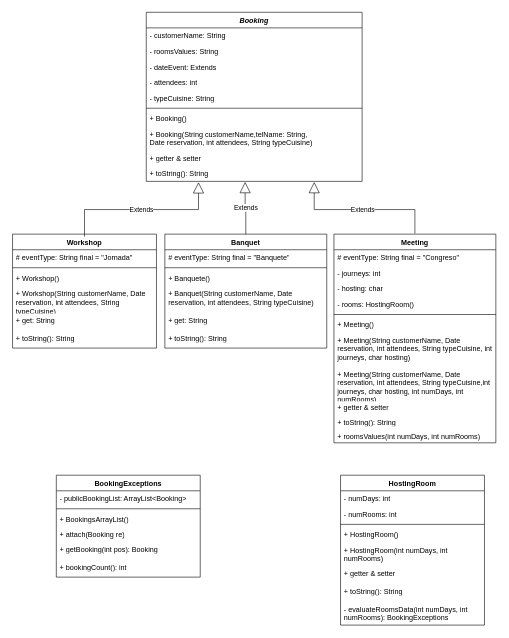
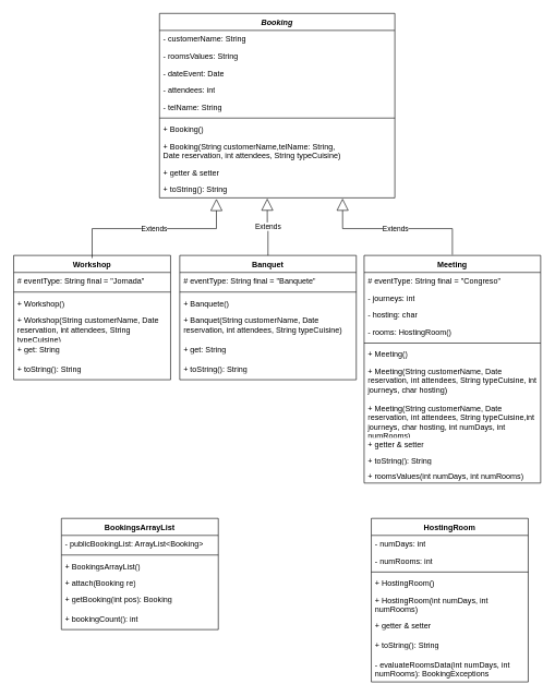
  <mxCell id="0" />
  <mxCell id="1" parent="0" />
  <mxCell id="2" value="&lt;i&gt;Booking&lt;/i&gt;" style="swimlane;fontStyle=1;align=center;verticalAlign=top;childLayout=stackLayout;horizontal=1;startSize=26;horizontalStack=0;resizeParent=1;resizeParentMax=0;resizeLast=0;collapsible=1;marginBottom=0;whiteSpace=wrap;html=1;" parent="1" vertex="1"><mxGeometry x="243" y="20" width="360" height="282" as="geometry" /></mxCell>
  <mxCell id="3" value="- customerName: String" style="text;strokeColor=none;fillColor=none;align=left;verticalAlign=top;spacingLeft=4;spacingRight=4;overflow=hidden;rotatable=0;points=[[0,0.5],[1,0.5]];portConstraint=eastwest;whiteSpace=wrap;html=1;" parent="2" vertex="1"><mxGeometry y="26" width="360" height="26" as="geometry" /></mxCell>
  <mxCell id="4" value="- roomsValues: String" style="text;strokeColor=none;fillColor=none;align=left;verticalAlign=top;spacingLeft=4;spacingRight=4;overflow=hidden;rotatable=0;points=[[0,0.5],[1,0.5]];portConstraint=eastwest;whiteSpace=wrap;html=1;" parent="2" vertex="1"><mxGeometry y="52" width="360" height="26" as="geometry" /></mxCell>
- <mxCell id="5" value="- dateEvent: Extends" style="text;strokeColor=none;fillColor=none;align=left;verticalAlign=top;spacingLeft=4;spacingRight=4;overflow=hidden;rotatable=0;points=[[0,0.5],[1,0.5]];portConstraint=eastwest;whiteSpace=wrap;html=1;" parent="2" vertex="1"><mxGeometry y="78" width="360" height="26" as="geometry" /></mxCell>
+ <mxCell id="5" value="- dateEvent: Date" style="text;strokeColor=none;fillColor=none;align=left;verticalAlign=top;spacingLeft=4;spacingRight=4;overflow=hidden;rotatable=0;points=[[0,0.5],[1,0.5]];portConstraint=eastwest;whiteSpace=wrap;html=1;" parent="2" vertex="1"><mxGeometry y="78" width="360" height="26" as="geometry" /></mxCell>
  <mxCell id="6" value="- attendees: int" style="text;strokeColor=none;fillColor=none;align=left;verticalAlign=top;spacingLeft=4;spacingRight=4;overflow=hidden;rotatable=0;points=[[0,0.5],[1,0.5]];portConstraint=eastwest;whiteSpace=wrap;html=1;" parent="2" vertex="1"><mxGeometry y="104" width="360" height="26" as="geometry" /></mxCell>
- <mxCell id="7" value="- typeCuisine: String" style="text;strokeColor=none;fillColor=none;align=left;verticalAlign=top;spacingLeft=4;spacingRight=4;overflow=hidden;rotatable=0;points=[[0,0.5],[1,0.5]];portConstraint=eastwest;whiteSpace=wrap;html=1;" parent="2" vertex="1"><mxGeometry y="130" width="360" height="26" as="geometry" /></mxCell>
+ <mxCell id="7" value="- telName: String" style="text;strokeColor=none;fillColor=none;align=left;verticalAlign=top;spacingLeft=4;spacingRight=4;overflow=hidden;rotatable=0;points=[[0,0.5],[1,0.5]];portConstraint=eastwest;whiteSpace=wrap;html=1;" parent="2" vertex="1"><mxGeometry y="130" width="360" height="26" as="geometry" /></mxCell>
  <mxCell id="8" value="" style="line;strokeWidth=1;fillColor=none;align=left;verticalAlign=middle;spacingTop=-1;spacingLeft=3;spacingRight=3;rotatable=0;labelPosition=right;points=[];portConstraint=eastwest;strokeColor=inherit;" parent="2" vertex="1"><mxGeometry y="156" width="360" height="8" as="geometry" /></mxCell>
  <mxCell id="9" value="+ Booking()" style="text;strokeColor=none;fillColor=none;align=left;verticalAlign=top;spacingLeft=4;spacingRight=4;overflow=hidden;rotatable=0;points=[[0,0.5],[1,0.5]];portConstraint=eastwest;whiteSpace=wrap;html=1;" parent="2" vertex="1"><mxGeometry y="164" width="360" height="26" as="geometry" /></mxCell>
  <mxCell id="10" value="+ Booking(String customerName,telName: String,&lt;br&gt;Date reservation, int attendees, String typeCuisine)" style="text;strokeColor=none;fillColor=none;align=left;verticalAlign=top;spacingLeft=4;spacingRight=4;overflow=hidden;rotatable=0;points=[[0,0.5],[1,0.5]];portConstraint=eastwest;whiteSpace=wrap;html=1;" parent="2" vertex="1"><mxGeometry y="190" width="360" height="40" as="geometry" /></mxCell>
  <mxCell id="11" value="+ getter &amp;amp; setter" style="text;strokeColor=none;fillColor=none;align=left;verticalAlign=top;spacingLeft=4;spacingRight=4;overflow=hidden;rotatable=0;points=[[0,0.5],[1,0.5]];portConstraint=eastwest;whiteSpace=wrap;html=1;" parent="2" vertex="1"><mxGeometry y="230" width="360" height="26" as="geometry" /></mxCell>
  <mxCell id="12" value="+ toString(): String" style="text;strokeColor=none;fillColor=none;align=left;verticalAlign=top;spacingLeft=4;spacingRight=4;overflow=hidden;rotatable=0;points=[[0,0.5],[1,0.5]];portConstraint=eastwest;whiteSpace=wrap;html=1;" parent="2" vertex="1"><mxGeometry y="256" width="360" height="26" as="geometry" /></mxCell>
  <mxCell id="13" value="Meeting" style="swimlane;fontStyle=1;align=center;verticalAlign=top;childLayout=stackLayout;horizontal=1;startSize=26;horizontalStack=0;resizeParent=1;resizeParentMax=0;resizeLast=0;collapsible=1;marginBottom=0;whiteSpace=wrap;html=1;" parent="1" vertex="1"><mxGeometry x="556" y="390" width="270" height="348" as="geometry" /></mxCell>
  <mxCell id="14" value="#&amp;nbsp;eventType: String final =&amp;nbsp;&quot;Congreso&quot;" style="text;strokeColor=none;fillColor=none;align=left;verticalAlign=top;spacingLeft=4;spacingRight=4;overflow=hidden;rotatable=0;points=[[0,0.5],[1,0.5]];portConstraint=eastwest;whiteSpace=wrap;html=1;" parent="13" vertex="1"><mxGeometry y="26" width="270" height="26" as="geometry" /></mxCell>
  <mxCell id="15" value="-&amp;nbsp;journeys: int" style="text;strokeColor=none;fillColor=none;align=left;verticalAlign=top;spacingLeft=4;spacingRight=4;overflow=hidden;rotatable=0;points=[[0,0.5],[1,0.5]];portConstraint=eastwest;whiteSpace=wrap;html=1;" parent="13" vertex="1"><mxGeometry y="52" width="270" height="26" as="geometry" /></mxCell>
  <mxCell id="16" value="-&amp;nbsp;hosting: char" style="text;strokeColor=none;fillColor=none;align=left;verticalAlign=top;spacingLeft=4;spacingRight=4;overflow=hidden;rotatable=0;points=[[0,0.5],[1,0.5]];portConstraint=eastwest;whiteSpace=wrap;html=1;" parent="13" vertex="1"><mxGeometry y="78" width="270" height="26" as="geometry" /></mxCell>
  <mxCell id="17" value="-&amp;nbsp;rooms:&amp;nbsp;HostingRoom()" style="text;strokeColor=none;fillColor=none;align=left;verticalAlign=top;spacingLeft=4;spacingRight=4;overflow=hidden;rotatable=0;points=[[0,0.5],[1,0.5]];portConstraint=eastwest;whiteSpace=wrap;html=1;" parent="13" vertex="1"><mxGeometry y="104" width="270" height="26" as="geometry" /></mxCell>
  <mxCell id="18" value="" style="line;strokeWidth=1;fillColor=none;align=left;verticalAlign=middle;spacingTop=-1;spacingLeft=3;spacingRight=3;rotatable=0;labelPosition=right;points=[];portConstraint=eastwest;strokeColor=inherit;" parent="13" vertex="1"><mxGeometry y="130" width="270" height="8" as="geometry" /></mxCell>
  <mxCell id="19" value="+&amp;nbsp;Meeting()" style="text;strokeColor=none;fillColor=none;align=left;verticalAlign=top;spacingLeft=4;spacingRight=4;overflow=hidden;rotatable=0;points=[[0,0.5],[1,0.5]];portConstraint=eastwest;whiteSpace=wrap;html=1;" parent="13" vertex="1"><mxGeometry y="138" width="270" height="26" as="geometry" /></mxCell>
  <mxCell id="20" value="+&amp;nbsp;Meeting(String customerName, Date reservation, int attendees, String typeCuisine,&amp;nbsp;&lt;span style=&quot;background-color: initial;&quot;&gt;int journeys, char hosting&lt;/span&gt;)" style="text;strokeColor=none;fillColor=none;align=left;verticalAlign=top;spacingLeft=4;spacingRight=4;overflow=hidden;rotatable=0;points=[[0,0.5],[1,0.5]];portConstraint=eastwest;whiteSpace=wrap;html=1;" parent="13" vertex="1"><mxGeometry y="164" width="270" height="56" as="geometry" /></mxCell>
  <mxCell id="21" value="+&amp;nbsp;Meeting(String customerName, Date reservation, int attendees, String typeCuisine,&lt;span style=&quot;background-color: initial;&quot;&gt;int journeys, char hosting, int numDays, int numRooms&lt;/span&gt;)" style="text;strokeColor=none;fillColor=none;align=left;verticalAlign=top;spacingLeft=4;spacingRight=4;overflow=hidden;rotatable=0;points=[[0,0.5],[1,0.5]];portConstraint=eastwest;whiteSpace=wrap;html=1;" parent="13" vertex="1"><mxGeometry y="220" width="270" height="56" as="geometry" /></mxCell>
  <mxCell id="22" value="+ getter &amp;amp; setter" style="text;strokeColor=none;fillColor=none;align=left;verticalAlign=top;spacingLeft=4;spacingRight=4;overflow=hidden;rotatable=0;points=[[0,0.5],[1,0.5]];portConstraint=eastwest;whiteSpace=wrap;html=1;" parent="13" vertex="1"><mxGeometry y="276" width="270" height="24" as="geometry" /></mxCell>
  <mxCell id="23" value="+ toString(): String" style="text;strokeColor=none;fillColor=none;align=left;verticalAlign=top;spacingLeft=4;spacingRight=4;overflow=hidden;rotatable=0;points=[[0,0.5],[1,0.5]];portConstraint=eastwest;whiteSpace=wrap;html=1;" parent="13" vertex="1"><mxGeometry y="300" width="270" height="24" as="geometry" /></mxCell>
  <mxCell id="24" value="+&amp;nbsp;roomsValues(int numDays, int numRooms)" style="text;strokeColor=none;fillColor=none;align=left;verticalAlign=top;spacingLeft=4;spacingRight=4;overflow=hidden;rotatable=0;points=[[0,0.5],[1,0.5]];portConstraint=eastwest;whiteSpace=wrap;html=1;" parent="13" vertex="1"><mxGeometry y="324" width="270" height="24" as="geometry" /></mxCell>
  <mxCell id="25" value="HostingRoom" style="swimlane;fontStyle=1;align=center;verticalAlign=top;childLayout=stackLayout;horizontal=1;startSize=26;horizontalStack=0;resizeParent=1;resizeParentMax=0;resizeLast=0;collapsible=1;marginBottom=0;whiteSpace=wrap;html=1;" parent="1" vertex="1"><mxGeometry x="567" y="792" width="240" height="250" as="geometry" /></mxCell>
  <mxCell id="26" value="-&amp;nbsp;numDays: int" style="text;strokeColor=none;fillColor=none;align=left;verticalAlign=top;spacingLeft=4;spacingRight=4;overflow=hidden;rotatable=0;points=[[0,0.5],[1,0.5]];portConstraint=eastwest;whiteSpace=wrap;html=1;" parent="25" vertex="1"><mxGeometry y="26" width="240" height="26" as="geometry" /></mxCell>
  <mxCell id="27" value="-&amp;nbsp;numRooms: int" style="text;strokeColor=none;fillColor=none;align=left;verticalAlign=top;spacingLeft=4;spacingRight=4;overflow=hidden;rotatable=0;points=[[0,0.5],[1,0.5]];portConstraint=eastwest;whiteSpace=wrap;html=1;" parent="25" vertex="1"><mxGeometry y="52" width="240" height="26" as="geometry" /></mxCell>
  <mxCell id="28" value="" style="line;strokeWidth=1;fillColor=none;align=left;verticalAlign=middle;spacingTop=-1;spacingLeft=3;spacingRight=3;rotatable=0;labelPosition=right;points=[];portConstraint=eastwest;strokeColor=inherit;" parent="25" vertex="1"><mxGeometry y="78" width="240" height="8" as="geometry" /></mxCell>
  <mxCell id="29" value="+ HostingRoom()" style="text;strokeColor=none;fillColor=none;align=left;verticalAlign=top;spacingLeft=4;spacingRight=4;overflow=hidden;rotatable=0;points=[[0,0.5],[1,0.5]];portConstraint=eastwest;whiteSpace=wrap;html=1;" parent="25" vertex="1"><mxGeometry y="86" width="240" height="26" as="geometry" /></mxCell>
  <mxCell id="30" value="+ HostingRoom(int numDays, int numRooms)" style="text;strokeColor=none;fillColor=none;align=left;verticalAlign=top;spacingLeft=4;spacingRight=4;overflow=hidden;rotatable=0;points=[[0,0.5],[1,0.5]];portConstraint=eastwest;whiteSpace=wrap;html=1;" parent="25" vertex="1"><mxGeometry y="112" width="240" height="38" as="geometry" /></mxCell>
  <mxCell id="31" value="+ getter &amp;amp; setter" style="text;strokeColor=none;fillColor=none;align=left;verticalAlign=top;spacingLeft=4;spacingRight=4;overflow=hidden;rotatable=0;points=[[0,0.5],[1,0.5]];portConstraint=eastwest;whiteSpace=wrap;html=1;" parent="25" vertex="1"><mxGeometry y="150" width="240" height="30" as="geometry" /></mxCell>
  <mxCell id="32" value="+ toString(): String" style="text;strokeColor=none;fillColor=none;align=left;verticalAlign=top;spacingLeft=4;spacingRight=4;overflow=hidden;rotatable=0;points=[[0,0.5],[1,0.5]];portConstraint=eastwest;whiteSpace=wrap;html=1;" parent="25" vertex="1"><mxGeometry y="180" width="240" height="30" as="geometry" /></mxCell>
  <mxCell id="33" value="-&amp;nbsp;evaluateRoomsData(int numDays, int numRooms): BookingExceptions" style="text;strokeColor=none;fillColor=none;align=left;verticalAlign=top;spacingLeft=4;spacingRight=4;overflow=hidden;rotatable=0;points=[[0,0.5],[1,0.5]];portConstraint=eastwest;whiteSpace=wrap;html=1;" parent="25" vertex="1"><mxGeometry y="210" width="240" height="40" as="geometry" /></mxCell>
  <mxCell id="34" value="Extends" style="endArrow=block;endSize=16;endFill=0;html=1;rounded=0;entryX=0.778;entryY=1.077;entryDx=0;entryDy=0;entryPerimeter=0;edgeStyle=orthogonalEdgeStyle;exitX=0.5;exitY=0;exitDx=0;exitDy=0;" parent="1" edge="1"><mxGeometry width="160" relative="1" as="geometry"><mxPoint x="691" y="389" as="sourcePoint" /><mxPoint x="523.08" y="303.002" as="targetPoint" /><Array as="points"><mxPoint x="691" y="349" /><mxPoint x="523" y="349" /></Array></mxGeometry></mxCell>
  <mxCell id="35" value="Banquet" style="swimlane;fontStyle=1;align=center;verticalAlign=top;childLayout=stackLayout;horizontal=1;startSize=26;horizontalStack=0;resizeParent=1;resizeParentMax=0;resizeLast=0;collapsible=1;marginBottom=0;whiteSpace=wrap;html=1;" parent="1" vertex="1"><mxGeometry x="274" y="390" width="270" height="190" as="geometry" /></mxCell>
  <mxCell id="36" value="#&amp;nbsp;eventType: String final = &quot;Banquete&quot;" style="text;strokeColor=none;fillColor=none;align=left;verticalAlign=top;spacingLeft=4;spacingRight=4;overflow=hidden;rotatable=0;points=[[0,0.5],[1,0.5]];portConstraint=eastwest;whiteSpace=wrap;html=1;" parent="35" vertex="1"><mxGeometry y="26" width="270" height="26" as="geometry" /></mxCell>
  <mxCell id="37" value="" style="line;strokeWidth=1;fillColor=none;align=left;verticalAlign=middle;spacingTop=-1;spacingLeft=3;spacingRight=3;rotatable=0;labelPosition=right;points=[];portConstraint=eastwest;strokeColor=inherit;" parent="35" vertex="1"><mxGeometry y="52" width="270" height="8" as="geometry" /></mxCell>
  <mxCell id="38" value="+&amp;nbsp;Banquete()" style="text;strokeColor=none;fillColor=none;align=left;verticalAlign=top;spacingLeft=4;spacingRight=4;overflow=hidden;rotatable=0;points=[[0,0.5],[1,0.5]];portConstraint=eastwest;whiteSpace=wrap;html=1;" parent="35" vertex="1"><mxGeometry y="60" width="270" height="26" as="geometry" /></mxCell>
  <mxCell id="39" value="+&amp;nbsp;Banquet(String customerName, Date reservation, int attendees, String typeCuisine)" style="text;strokeColor=none;fillColor=none;align=left;verticalAlign=top;spacingLeft=4;spacingRight=4;overflow=hidden;rotatable=0;points=[[0,0.5],[1,0.5]];portConstraint=eastwest;whiteSpace=wrap;html=1;" parent="35" vertex="1"><mxGeometry y="86" width="270" height="44" as="geometry" /></mxCell>
  <mxCell id="40" value="+ get: String" style="text;strokeColor=none;fillColor=none;align=left;verticalAlign=top;spacingLeft=4;spacingRight=4;overflow=hidden;rotatable=0;points=[[0,0.5],[1,0.5]];portConstraint=eastwest;whiteSpace=wrap;html=1;" parent="35" vertex="1"><mxGeometry y="130" width="270" height="30" as="geometry" /></mxCell>
  <mxCell id="41" value="+&amp;nbsp;toString(): String" style="text;strokeColor=none;fillColor=none;align=left;verticalAlign=top;spacingLeft=4;spacingRight=4;overflow=hidden;rotatable=0;points=[[0,0.5],[1,0.5]];portConstraint=eastwest;whiteSpace=wrap;html=1;" parent="35" vertex="1"><mxGeometry y="160" width="270" height="30" as="geometry" /></mxCell>
  <mxCell id="42" value="Extends" style="endArrow=block;endSize=16;endFill=0;html=1;rounded=0;exitX=0.5;exitY=0;exitDx=0;exitDy=0;edgeStyle=orthogonalEdgeStyle;entryX=0.458;entryY=1.035;entryDx=0;entryDy=0;entryPerimeter=0;" parent="1" source="35" target="12" edge="1"><mxGeometry width="160" relative="1" as="geometry"><mxPoint x="293" y="474" as="sourcePoint" /><mxPoint x="453" y="474" as="targetPoint" /></mxGeometry></mxCell>
  <mxCell id="43" value="Workshop" style="swimlane;fontStyle=1;align=center;verticalAlign=top;childLayout=stackLayout;horizontal=1;startSize=26;horizontalStack=0;resizeParent=1;resizeParentMax=0;resizeLast=0;collapsible=1;marginBottom=0;whiteSpace=wrap;html=1;" parent="1" vertex="1"><mxGeometry x="20" y="390" width="240" height="190" as="geometry" /></mxCell>
  <mxCell id="44" value="#&amp;nbsp;eventType: String final = &quot;Jornada&quot;" style="text;strokeColor=none;fillColor=none;align=left;verticalAlign=top;spacingLeft=4;spacingRight=4;overflow=hidden;rotatable=0;points=[[0,0.5],[1,0.5]];portConstraint=eastwest;whiteSpace=wrap;html=1;" parent="43" vertex="1"><mxGeometry y="26" width="240" height="26" as="geometry" /></mxCell>
  <mxCell id="45" value="" style="line;strokeWidth=1;fillColor=none;align=left;verticalAlign=middle;spacingTop=-1;spacingLeft=3;spacingRight=3;rotatable=0;labelPosition=right;points=[];portConstraint=eastwest;strokeColor=inherit;" parent="43" vertex="1"><mxGeometry y="52" width="240" height="8" as="geometry" /></mxCell>
  <mxCell id="46" value="+&amp;nbsp;Workshop()" style="text;strokeColor=none;fillColor=none;align=left;verticalAlign=top;spacingLeft=4;spacingRight=4;overflow=hidden;rotatable=0;points=[[0,0.5],[1,0.5]];portConstraint=eastwest;whiteSpace=wrap;html=1;" parent="43" vertex="1"><mxGeometry y="60" width="240" height="26" as="geometry" /></mxCell>
  <mxCell id="47" value="+&amp;nbsp;Workshop(String customerName, Date reservation, int attendees, String typeCuisine)" style="text;strokeColor=none;fillColor=none;align=left;verticalAlign=top;spacingLeft=4;spacingRight=4;overflow=hidden;rotatable=0;points=[[0,0.5],[1,0.5]];portConstraint=eastwest;whiteSpace=wrap;html=1;" parent="43" vertex="1"><mxGeometry y="86" width="240" height="44" as="geometry" /></mxCell>
  <mxCell id="48" value="+ get: String" style="text;strokeColor=none;fillColor=none;align=left;verticalAlign=top;spacingLeft=4;spacingRight=4;overflow=hidden;rotatable=0;points=[[0,0.5],[1,0.5]];portConstraint=eastwest;whiteSpace=wrap;html=1;" parent="43" vertex="1"><mxGeometry y="130" width="240" height="30" as="geometry" /></mxCell>
  <mxCell id="49" value="+&amp;nbsp;toString(): String" style="text;strokeColor=none;fillColor=none;align=left;verticalAlign=top;spacingLeft=4;spacingRight=4;overflow=hidden;rotatable=0;points=[[0,0.5],[1,0.5]];portConstraint=eastwest;whiteSpace=wrap;html=1;" parent="43" vertex="1"><mxGeometry y="160" width="240" height="30" as="geometry" /></mxCell>
  <mxCell id="50" value="Extends" style="endArrow=block;endSize=16;endFill=0;html=1;rounded=0;entryX=0.242;entryY=1.054;entryDx=0;entryDy=0;entryPerimeter=0;exitX=0.5;exitY=0;exitDx=0;exitDy=0;edgeStyle=orthogonalEdgeStyle;" parent="1" target="12" edge="1"><mxGeometry width="160" relative="1" as="geometry"><mxPoint x="140" y="394" as="sourcePoint" /><mxPoint x="330.12" y="294" as="targetPoint" /><Array as="points"><mxPoint x="140" y="349" /><mxPoint x="330" y="349" /></Array></mxGeometry></mxCell>
- <mxCell id="51" value="BookingExceptions" style="swimlane;fontStyle=1;align=center;verticalAlign=top;childLayout=stackLayout;horizontal=1;startSize=26;horizontalStack=0;resizeParent=1;resizeParentMax=0;resizeLast=0;collapsible=1;marginBottom=0;whiteSpace=wrap;html=1;" vertex="1" parent="1"><mxGeometry x="93" y="792" width="240" height="170" as="geometry" /></mxCell>
+ <mxCell id="51" value="BookingsArrayList" style="swimlane;fontStyle=1;align=center;verticalAlign=top;childLayout=stackLayout;horizontal=1;startSize=26;horizontalStack=0;resizeParent=1;resizeParentMax=0;resizeLast=0;collapsible=1;marginBottom=0;whiteSpace=wrap;html=1;" vertex="1" parent="1"><mxGeometry x="93" y="792" width="240" height="170" as="geometry" /></mxCell>
  <mxCell id="52" value="-&amp;nbsp;publicBookingList: ArrayList&amp;lt;Booking&amp;gt;" style="text;strokeColor=none;fillColor=none;align=left;verticalAlign=top;spacingLeft=4;spacingRight=4;overflow=hidden;rotatable=0;points=[[0,0.5],[1,0.5]];portConstraint=eastwest;whiteSpace=wrap;html=1;" vertex="1" parent="51"><mxGeometry y="26" width="240" height="26" as="geometry" /></mxCell>
  <mxCell id="53" value="" style="line;strokeWidth=1;fillColor=none;align=left;verticalAlign=middle;spacingTop=-1;spacingLeft=3;spacingRight=3;rotatable=0;labelPosition=right;points=[];portConstraint=eastwest;strokeColor=inherit;" vertex="1" parent="51"><mxGeometry y="52" width="240" height="8" as="geometry" /></mxCell>
  <mxCell id="54" value="+ BookingsArrayList()" style="text;strokeColor=none;fillColor=none;align=left;verticalAlign=top;spacingLeft=4;spacingRight=4;overflow=hidden;rotatable=0;points=[[0,0.5],[1,0.5]];portConstraint=eastwest;whiteSpace=wrap;html=1;" vertex="1" parent="51"><mxGeometry y="60" width="240" height="26" as="geometry" /></mxCell>
  <mxCell id="55" value="+ attach(Booking re)" style="text;strokeColor=none;fillColor=none;align=left;verticalAlign=top;spacingLeft=4;spacingRight=4;overflow=hidden;rotatable=0;points=[[0,0.5],[1,0.5]];portConstraint=eastwest;whiteSpace=wrap;html=1;" vertex="1" parent="51"><mxGeometry y="86" width="240" height="24" as="geometry" /></mxCell>
  <mxCell id="56" value="+ getBooking(int pos): Booking" style="text;strokeColor=none;fillColor=none;align=left;verticalAlign=top;spacingLeft=4;spacingRight=4;overflow=hidden;rotatable=0;points=[[0,0.5],[1,0.5]];portConstraint=eastwest;whiteSpace=wrap;html=1;" vertex="1" parent="51"><mxGeometry y="110" width="240" height="30" as="geometry" /></mxCell>
  <mxCell id="57" value="+ bookingCount(): int" style="text;strokeColor=none;fillColor=none;align=left;verticalAlign=top;spacingLeft=4;spacingRight=4;overflow=hidden;rotatable=0;points=[[0,0.5],[1,0.5]];portConstraint=eastwest;whiteSpace=wrap;html=1;" vertex="1" parent="51"><mxGeometry y="140" width="240" height="30" as="geometry" /></mxCell>
